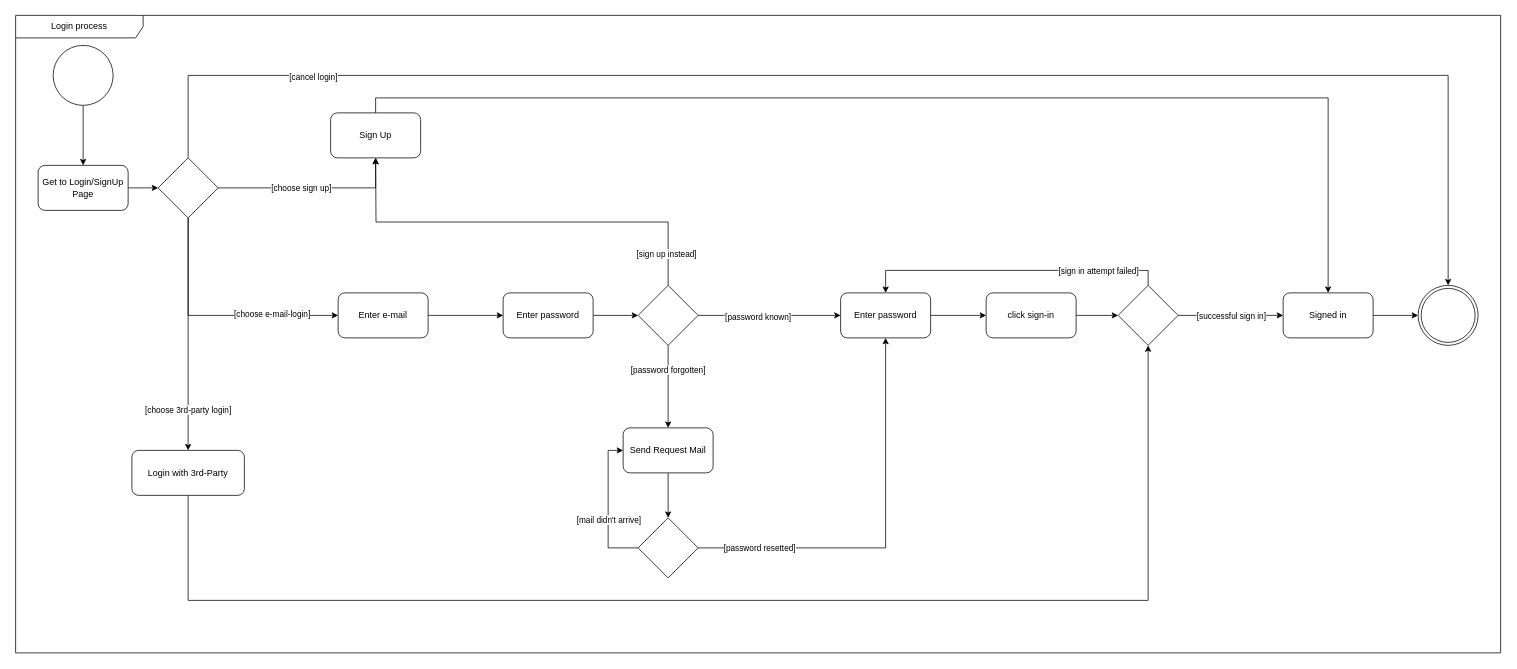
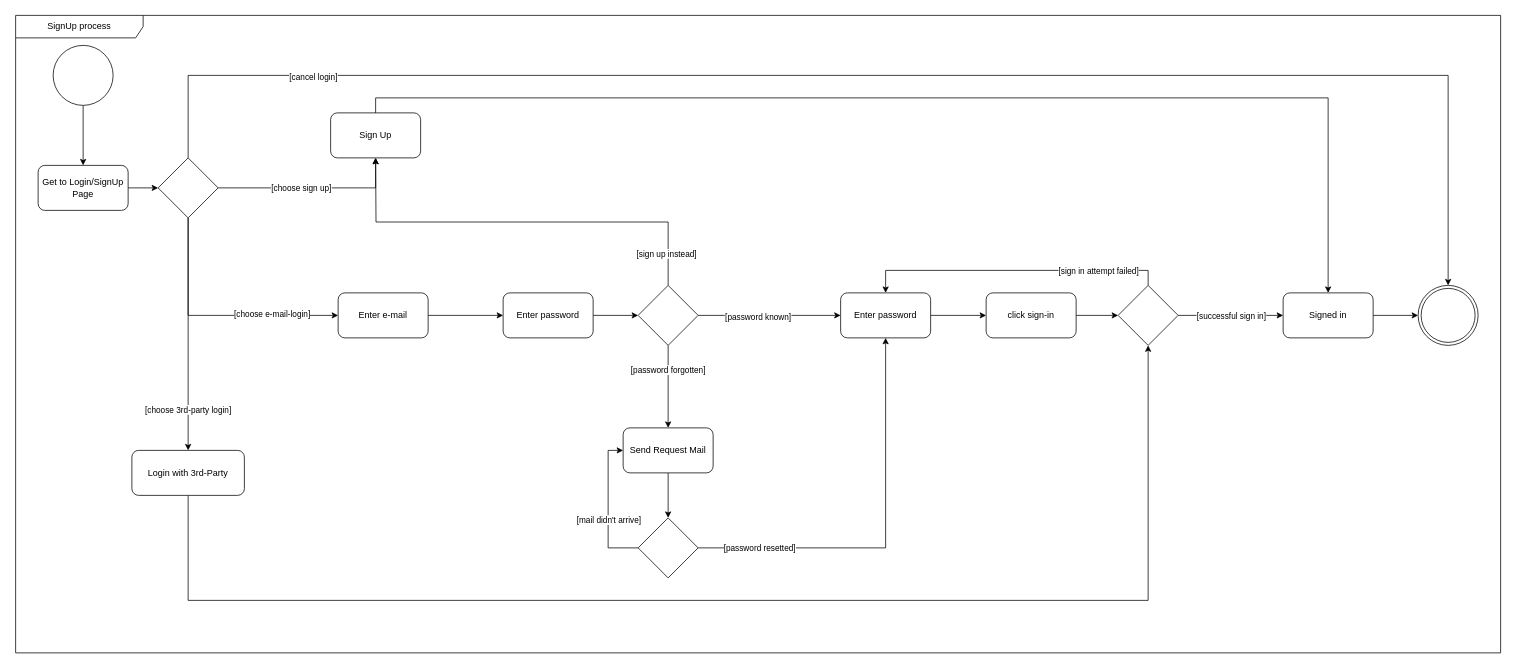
  <mxCell id="0" />
  <mxCell id="1" parent="0" />
  <mxCell id="2" style="edgeStyle=orthogonalEdgeStyle;rounded=0;orthogonalLoop=1;jettySize=auto;html=1;exitX=0.5;exitY=1;exitDx=0;exitDy=0;" edge="1" parent="1" source="3" target="14"><mxGeometry relative="1" as="geometry" /></mxCell>
  <mxCell id="3" value="" style="ellipse;whiteSpace=wrap;html=1;aspect=fixed;" parent="1" vertex="1"><mxGeometry x="70" y="60" width="80" height="80" as="geometry" /></mxCell>
  <mxCell id="4" style="edgeStyle=orthogonalEdgeStyle;rounded=0;orthogonalLoop=1;jettySize=auto;html=1;exitX=1;exitY=0.5;exitDx=0;exitDy=0;entryX=0.5;entryY=1;entryDx=0;entryDy=0;" parent="1" source="12" target="48" edge="1"><mxGeometry relative="1" as="geometry"><mxPoint x="500" y="250" as="targetPoint" /><Array as="points"><mxPoint x="500" y="250" /></Array></mxGeometry></mxCell>
  <mxCell id="5" value="[choose sign up]" style="edgeLabel;html=1;align=center;verticalAlign=middle;resizable=0;points=[];" parent="4" vertex="1" connectable="0"><mxGeometry x="-0.253" y="-3" relative="1" as="geometry"><mxPoint x="17" y="-3" as="offset" /></mxGeometry></mxCell>
  <mxCell id="6" style="edgeStyle=orthogonalEdgeStyle;rounded=0;orthogonalLoop=1;jettySize=auto;html=1;exitX=0.5;exitY=1;exitDx=0;exitDy=0;entryX=0;entryY=0.5;entryDx=0;entryDy=0;" parent="1" source="12" target="16" edge="1"><mxGeometry relative="1" as="geometry" /></mxCell>
  <mxCell id="7" value="[choose e-mail-login]" style="edgeLabel;html=1;align=center;verticalAlign=middle;resizable=0;points=[];" parent="6" vertex="1" connectable="0"><mxGeometry x="0.461" y="2" relative="1" as="geometry"><mxPoint as="offset" /></mxGeometry></mxCell>
  <mxCell id="8" style="edgeStyle=orthogonalEdgeStyle;rounded=0;orthogonalLoop=1;jettySize=auto;html=1;exitX=0.5;exitY=0;exitDx=0;exitDy=0;entryX=0.5;entryY=0;entryDx=0;entryDy=0;" parent="1" source="12" target="46" edge="1"><mxGeometry relative="1" as="geometry"><mxPoint x="430" y="50" as="targetPoint" /><Array as="points"><mxPoint x="250" y="100" /><mxPoint x="1930" y="100" /></Array></mxGeometry></mxCell>
  <mxCell id="9" value="[cancel login]" style="edgeLabel;html=1;align=center;verticalAlign=middle;resizable=0;points=[];" parent="8" vertex="1" connectable="0"><mxGeometry x="-0.733" y="-1" relative="1" as="geometry"><mxPoint as="offset" /></mxGeometry></mxCell>
  <mxCell id="10" style="edgeStyle=orthogonalEdgeStyle;rounded=0;orthogonalLoop=1;jettySize=auto;html=1;entryX=0.5;entryY=0;entryDx=0;entryDy=0;" edge="1" parent="1" source="12" target="18"><mxGeometry relative="1" as="geometry" /></mxCell>
  <mxCell id="11" value="[choose 3rd-party login]" style="edgeLabel;html=1;align=center;verticalAlign=middle;resizable=0;points=[];" vertex="1" connectable="0" parent="10"><mxGeometry x="0.643" y="-1" relative="1" as="geometry"><mxPoint as="offset" /></mxGeometry></mxCell>
  <mxCell id="12" value="" style="rhombus;whiteSpace=wrap;html=1;" parent="1" vertex="1"><mxGeometry x="210" y="210" width="80" height="80" as="geometry" /></mxCell>
  <mxCell id="13" style="edgeStyle=orthogonalEdgeStyle;rounded=0;orthogonalLoop=1;jettySize=auto;html=1;exitX=1;exitY=0.5;exitDx=0;exitDy=0;entryX=0;entryY=0.5;entryDx=0;entryDy=0;" parent="1" source="14" target="12" edge="1"><mxGeometry relative="1" as="geometry" /></mxCell>
  <mxCell id="14" value="Get to Login/SignUp Page" style="rounded=1;whiteSpace=wrap;html=1;" parent="1" vertex="1"><mxGeometry x="50" y="220" width="120" height="60" as="geometry" /></mxCell>
  <mxCell id="15" style="edgeStyle=orthogonalEdgeStyle;rounded=0;orthogonalLoop=1;jettySize=auto;html=1;exitX=1;exitY=0.5;exitDx=0;exitDy=0;entryX=0;entryY=0.5;entryDx=0;entryDy=0;" parent="1" source="16" target="27" edge="1"><mxGeometry relative="1" as="geometry" /></mxCell>
  <mxCell id="16" value="Enter e-mail" style="rounded=1;whiteSpace=wrap;html=1;" parent="1" vertex="1"><mxGeometry x="450" y="390" width="120" height="60" as="geometry" /></mxCell>
  <mxCell id="17" style="edgeStyle=orthogonalEdgeStyle;rounded=0;orthogonalLoop=1;jettySize=auto;html=1;exitX=0.5;exitY=1;exitDx=0;exitDy=0;entryX=0.5;entryY=1;entryDx=0;entryDy=0;" edge="1" parent="1" source="18" target="43"><mxGeometry relative="1" as="geometry"><Array as="points"><mxPoint x="250" y="800" /><mxPoint x="1530" y="800" /></Array></mxGeometry></mxCell>
  <mxCell id="18" value="Login with 3rd-Party" style="rounded=1;whiteSpace=wrap;html=1;" parent="1" vertex="1"><mxGeometry x="175" y="600" width="150" height="60" as="geometry" /></mxCell>
  <mxCell id="19" style="edgeStyle=orthogonalEdgeStyle;rounded=0;orthogonalLoop=1;jettySize=auto;html=1;exitX=0.5;exitY=0;exitDx=0;exitDy=0;" parent="1" source="25" edge="1"><mxGeometry relative="1" as="geometry"><mxPoint x="500" y="210" as="targetPoint" /></mxGeometry></mxCell>
  <mxCell id="20" value="[sign up instead]" style="edgeLabel;html=1;align=center;verticalAlign=middle;resizable=0;points=[];" parent="19" vertex="1" connectable="0"><mxGeometry x="-0.845" y="3" relative="1" as="geometry"><mxPoint as="offset" /></mxGeometry></mxCell>
  <mxCell id="21" style="edgeStyle=orthogonalEdgeStyle;rounded=0;orthogonalLoop=1;jettySize=auto;html=1;exitX=0.5;exitY=1;exitDx=0;exitDy=0;entryX=0.5;entryY=0;entryDx=0;entryDy=0;" parent="1" source="25" target="29" edge="1"><mxGeometry relative="1" as="geometry"><mxPoint x="890" y="550" as="targetPoint" /></mxGeometry></mxCell>
  <mxCell id="22" value="[password forgotten]" style="edgeLabel;html=1;align=center;verticalAlign=middle;resizable=0;points=[];" parent="21" vertex="1" connectable="0"><mxGeometry x="-0.423" y="-1" relative="1" as="geometry"><mxPoint as="offset" /></mxGeometry></mxCell>
  <mxCell id="23" style="edgeStyle=orthogonalEdgeStyle;rounded=0;orthogonalLoop=1;jettySize=auto;html=1;exitX=1;exitY=0.5;exitDx=0;exitDy=0;entryX=0;entryY=0.5;entryDx=0;entryDy=0;" parent="1" source="25" target="36" edge="1"><mxGeometry relative="1" as="geometry"><mxPoint x="1110" y="420" as="targetPoint" /></mxGeometry></mxCell>
  <mxCell id="24" value="[password known]" style="edgeLabel;html=1;align=center;verticalAlign=middle;resizable=0;points=[];" parent="23" vertex="1" connectable="0"><mxGeometry x="-0.164" y="-2" relative="1" as="geometry"><mxPoint as="offset" /></mxGeometry></mxCell>
  <mxCell id="25" value="" style="rhombus;whiteSpace=wrap;html=1;" parent="1" vertex="1"><mxGeometry x="850" y="380" width="80" height="80" as="geometry" /></mxCell>
  <mxCell id="26" style="edgeStyle=orthogonalEdgeStyle;rounded=0;orthogonalLoop=1;jettySize=auto;html=1;exitX=1;exitY=0.5;exitDx=0;exitDy=0;entryX=0;entryY=0.5;entryDx=0;entryDy=0;" parent="1" source="27" target="25" edge="1"><mxGeometry relative="1" as="geometry" /></mxCell>
  <mxCell id="27" value="Enter password" style="rounded=1;whiteSpace=wrap;html=1;" parent="1" vertex="1"><mxGeometry x="670" y="390" width="120" height="60" as="geometry" /></mxCell>
  <mxCell id="28" style="edgeStyle=orthogonalEdgeStyle;rounded=0;orthogonalLoop=1;jettySize=auto;html=1;exitX=0.5;exitY=1;exitDx=0;exitDy=0;entryX=0.5;entryY=0;entryDx=0;entryDy=0;" parent="1" source="29" target="34" edge="1"><mxGeometry relative="1" as="geometry" /></mxCell>
  <mxCell id="29" value="Send Request Mail" style="rounded=1;whiteSpace=wrap;html=1;" parent="1" vertex="1"><mxGeometry x="830" y="570" width="120" height="60" as="geometry" /></mxCell>
  <mxCell id="30" style="edgeStyle=orthogonalEdgeStyle;rounded=0;orthogonalLoop=1;jettySize=auto;html=1;exitX=1;exitY=0.5;exitDx=0;exitDy=0;entryX=0.5;entryY=1;entryDx=0;entryDy=0;" parent="1" source="34" target="36" edge="1"><mxGeometry relative="1" as="geometry"><mxPoint x="1150" y="460" as="targetPoint" /></mxGeometry></mxCell>
  <mxCell id="31" value="[password resetted]" style="edgeLabel;html=1;align=center;verticalAlign=middle;resizable=0;points=[];" parent="30" vertex="1" connectable="0"><mxGeometry x="-0.828" y="2" relative="1" as="geometry"><mxPoint x="35" y="2" as="offset" /></mxGeometry></mxCell>
  <mxCell id="32" style="edgeStyle=orthogonalEdgeStyle;rounded=0;orthogonalLoop=1;jettySize=auto;html=1;exitX=0;exitY=0.5;exitDx=0;exitDy=0;entryX=0;entryY=0.5;entryDx=0;entryDy=0;" edge="1" parent="1" source="34" target="29"><mxGeometry relative="1" as="geometry" /></mxCell>
  <mxCell id="33" value="[mail didn't arrive]" style="edgeLabel;html=1;align=center;verticalAlign=middle;resizable=0;points=[];" vertex="1" connectable="0" parent="32"><mxGeometry x="-0.182" relative="1" as="geometry"><mxPoint as="offset" /></mxGeometry></mxCell>
  <mxCell id="34" value="" style="rhombus;whiteSpace=wrap;html=1;" parent="1" vertex="1"><mxGeometry x="850" y="690" width="80" height="80" as="geometry" /></mxCell>
  <mxCell id="35" style="edgeStyle=orthogonalEdgeStyle;rounded=0;orthogonalLoop=1;jettySize=auto;html=1;exitX=1;exitY=0.5;exitDx=0;exitDy=0;entryX=0;entryY=0.5;entryDx=0;entryDy=0;" parent="1" source="36" target="38" edge="1"><mxGeometry relative="1" as="geometry" /></mxCell>
  <mxCell id="36" value="Enter password" style="rounded=1;whiteSpace=wrap;html=1;" parent="1" vertex="1"><mxGeometry x="1120" y="390" width="120" height="60" as="geometry" /></mxCell>
  <mxCell id="37" style="edgeStyle=orthogonalEdgeStyle;rounded=0;orthogonalLoop=1;jettySize=auto;html=1;exitX=1;exitY=0.5;exitDx=0;exitDy=0;entryX=0;entryY=0.5;entryDx=0;entryDy=0;" parent="1" source="38" target="43" edge="1"><mxGeometry relative="1" as="geometry" /></mxCell>
  <mxCell id="38" value="click sign-in" style="rounded=1;whiteSpace=wrap;html=1;" parent="1" vertex="1"><mxGeometry x="1314" y="390" width="120" height="60" as="geometry" /></mxCell>
  <mxCell id="39" style="edgeStyle=orthogonalEdgeStyle;rounded=0;orthogonalLoop=1;jettySize=auto;html=1;exitX=0.5;exitY=0;exitDx=0;exitDy=0;entryX=0.5;entryY=0;entryDx=0;entryDy=0;" parent="1" source="43" target="36" edge="1"><mxGeometry relative="1" as="geometry"><mxPoint x="1150" y="380" as="targetPoint" /></mxGeometry></mxCell>
  <mxCell id="40" value="[sign in attempt failed]" style="edgeLabel;html=1;align=center;verticalAlign=middle;resizable=0;points=[];" parent="39" vertex="1" connectable="0"><mxGeometry x="-0.564" relative="1" as="geometry"><mxPoint as="offset" /></mxGeometry></mxCell>
  <mxCell id="41" style="edgeStyle=orthogonalEdgeStyle;rounded=0;orthogonalLoop=1;jettySize=auto;html=1;exitX=1;exitY=0.5;exitDx=0;exitDy=0;" parent="1" source="43" target="45" edge="1"><mxGeometry relative="1" as="geometry"><mxPoint x="1710" y="420" as="targetPoint" /></mxGeometry></mxCell>
  <mxCell id="42" value="[successful sign in]" style="edgeLabel;html=1;align=center;verticalAlign=middle;resizable=0;points=[];" parent="41" vertex="1" connectable="0"><mxGeometry x="-0.204" y="-1" relative="1" as="geometry"><mxPoint x="14" y="-1" as="offset" /></mxGeometry></mxCell>
  <mxCell id="43" value="" style="rhombus;whiteSpace=wrap;html=1;" parent="1" vertex="1"><mxGeometry x="1490" y="380" width="80" height="80" as="geometry" /></mxCell>
  <mxCell id="44" style="edgeStyle=orthogonalEdgeStyle;rounded=0;orthogonalLoop=1;jettySize=auto;html=1;exitX=1;exitY=0.5;exitDx=0;exitDy=0;entryX=0;entryY=0.5;entryDx=0;entryDy=0;" parent="1" source="45" target="46" edge="1"><mxGeometry relative="1" as="geometry" /></mxCell>
  <mxCell id="45" value="Signed in" style="rounded=1;whiteSpace=wrap;html=1;" parent="1" vertex="1"><mxGeometry x="1710" y="390" width="120" height="60" as="geometry" /></mxCell>
  <mxCell id="46" value="" style="ellipse;shape=doubleEllipse;whiteSpace=wrap;html=1;aspect=fixed;" parent="1" vertex="1"><mxGeometry x="1890" y="380" width="80" height="80" as="geometry" /></mxCell>
  <mxCell id="47" style="edgeStyle=orthogonalEdgeStyle;rounded=0;orthogonalLoop=1;jettySize=auto;html=1;exitX=0.5;exitY=0;exitDx=0;exitDy=0;" edge="1" parent="1" source="48" target="45"><mxGeometry relative="1" as="geometry" /></mxCell>
  <mxCell id="48" value="Sign Up" style="rounded=1;whiteSpace=wrap;html=1;" vertex="1" parent="1"><mxGeometry x="440" y="150" width="120" height="60" as="geometry" /></mxCell>
- <mxCell id="49" value="Login process" style="shape=umlFrame;whiteSpace=wrap;html=1;pointerEvents=0;width=170;height=30;" vertex="1" parent="1"><mxGeometry x="20" y="20" width="1980" height="850" as="geometry" /></mxCell>
+ <mxCell id="49" value="SignUp process" style="shape=umlFrame;whiteSpace=wrap;html=1;pointerEvents=0;width=170;height=30;" vertex="1" parent="1"><mxGeometry x="20" y="20" width="1980" height="850" as="geometry" /></mxCell>
